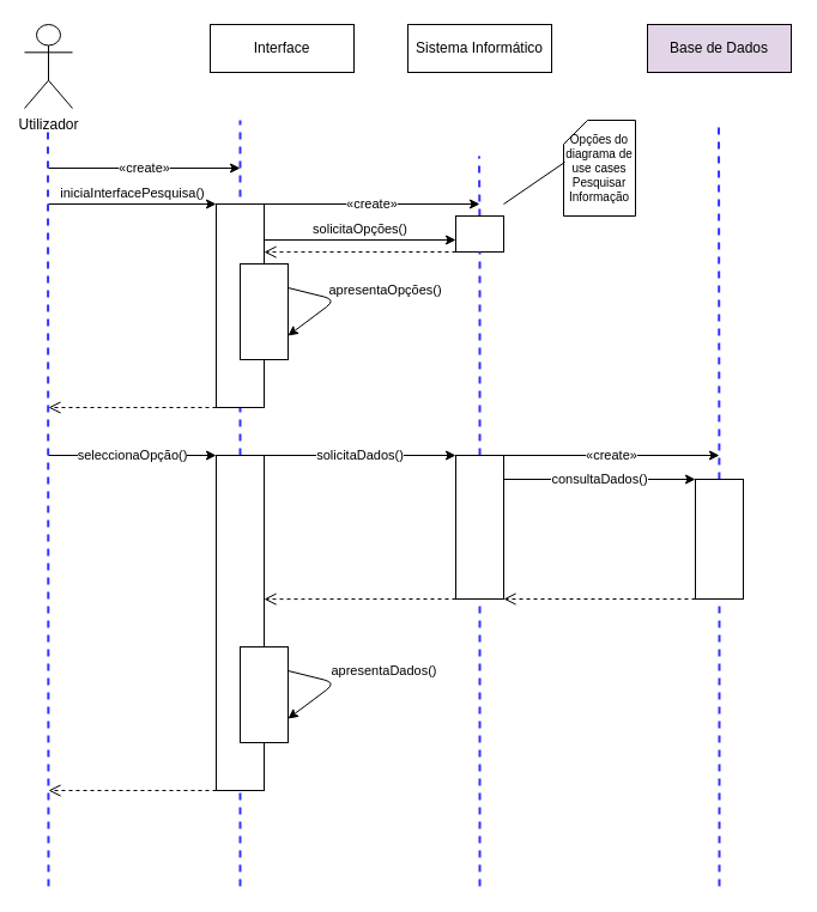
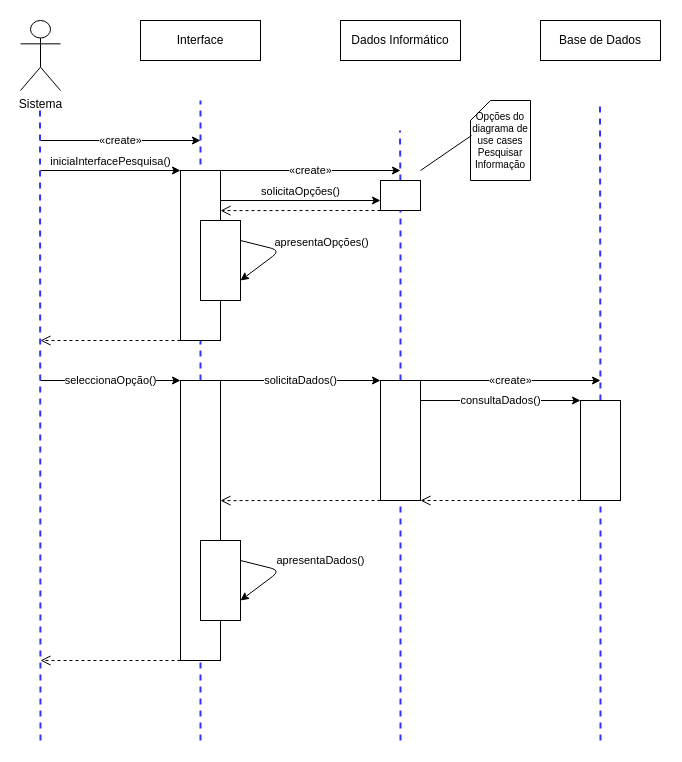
  <mxCell id="0" />
  <mxCell id="1" parent="0" />
- <mxCell id="2" value="Utilizador" style="shape=umlActor;verticalLabelPosition=bottom;verticalAlign=top;html=1;outlineConnect=0;" parent="1" vertex="1"><mxGeometry x="20" y="20" width="40" height="70" as="geometry" /></mxCell>
- <mxCell id="3" value="Interface" style="rounded=0;whiteSpace=wrap;html=1;" parent="1" vertex="1"><mxGeometry x="175" y="20" width="120" height="40" as="geometry" /></mxCell>
- <mxCell id="4" value="Sistema Informático" style="rounded=0;whiteSpace=wrap;html=1;" parent="1" vertex="1"><mxGeometry x="340" y="20" width="120" height="40" as="geometry" /></mxCell>
- <mxCell id="5" value="Base de Dados" style="rounded=0;whiteSpace=wrap;html=1;fillColor=#e1d5e7;" parent="1" vertex="1"><mxGeometry x="540" y="20" width="120" height="40" as="geometry" /></mxCell>
+ <mxCell id="2" value="Sistema" style="shape=umlActor;verticalLabelPosition=bottom;verticalAlign=top;html=1;outlineConnect=0;" parent="1" vertex="1"><mxGeometry x="20" y="20" width="40" height="70" as="geometry" /></mxCell>
+ <mxCell id="3" value="Interface" style="rounded=0;whiteSpace=wrap;html=1;" parent="1" vertex="1"><mxGeometry x="140" y="20" width="120" height="40" as="geometry" /></mxCell>
+ <mxCell id="4" value="Dados Informático" style="rounded=0;whiteSpace=wrap;html=1;" parent="1" vertex="1"><mxGeometry x="340" y="20" width="120" height="40" as="geometry" /></mxCell>
+ <mxCell id="5" value="Base de Dados" style="rounded=0;whiteSpace=wrap;html=1;" parent="1" vertex="1"><mxGeometry x="540" y="20" width="120" height="40" as="geometry" /></mxCell>
  <mxCell id="6" value="" style="endArrow=none;dashed=1;html=1;strokeWidth=2;fillColor=#dae8fc;strokeColor=#3333FF;" parent="1" edge="1"><mxGeometry width="50" height="50" relative="1" as="geometry"><mxPoint x="40" y="740" as="sourcePoint" /><mxPoint x="39.5" y="110" as="targetPoint" /></mxGeometry></mxCell>
  <mxCell id="7" value="" style="endArrow=none;dashed=1;html=1;strokeWidth=2;fillColor=#dae8fc;strokeColor=#3333FF;" parent="1" source="16" edge="1"><mxGeometry width="50" height="50" relative="1" as="geometry"><mxPoint x="200" y="782" as="sourcePoint" /><mxPoint x="200" y="100" as="targetPoint" /></mxGeometry></mxCell>
  <mxCell id="8" value="" style="endArrow=none;dashed=1;html=1;strokeWidth=2;fillColor=#dae8fc;strokeColor=#3333FF;" parent="1" source="14" edge="1"><mxGeometry width="50" height="50" relative="1" as="geometry"><mxPoint x="399.5" y="812" as="sourcePoint" /><mxPoint x="399.5" y="130" as="targetPoint" /></mxGeometry></mxCell>
  <mxCell id="9" value="" style="endArrow=none;dashed=1;html=1;strokeWidth=2;fillColor=#dae8fc;strokeColor=#3333FF;" parent="1" source="20" edge="1"><mxGeometry width="50" height="50" relative="1" as="geometry"><mxPoint x="599.5" y="782" as="sourcePoint" /><mxPoint x="599.5" y="100" as="targetPoint" /></mxGeometry></mxCell>
  <mxCell id="10" value="«create»" style="endArrow=classic;html=1;strokeWidth=1;" parent="1" edge="1"><mxGeometry width="50" height="50" relative="1" as="geometry"><mxPoint x="40" y="140" as="sourcePoint" /><mxPoint x="200" y="140" as="targetPoint" /></mxGeometry></mxCell>
  <mxCell id="11" value="«create»" style="endArrow=classic;html=1;strokeWidth=1;exitX=1;exitY=0;exitDx=0;exitDy=0;" parent="1" source="18" edge="1"><mxGeometry width="50" height="50" relative="1" as="geometry"><mxPoint x="420" y="379" as="sourcePoint" /><mxPoint x="600" y="380" as="targetPoint" /></mxGeometry></mxCell>
  <mxCell id="12" value="«create»" style="endArrow=classic;html=1;strokeWidth=1;" parent="1" edge="1"><mxGeometry width="50" height="50" relative="1" as="geometry"><mxPoint x="220" y="170" as="sourcePoint" /><mxPoint x="400" y="170" as="targetPoint" /></mxGeometry></mxCell>
  <mxCell id="13" value="" style="rounded=0;whiteSpace=wrap;html=1;" parent="1" vertex="1"><mxGeometry x="180" y="170" width="40" height="170" as="geometry" /></mxCell>
  <mxCell id="14" value="" style="rounded=0;whiteSpace=wrap;html=1;" parent="1" vertex="1"><mxGeometry x="380" y="180" width="40" height="30" as="geometry" /></mxCell>
  <mxCell id="15" value="" style="endArrow=none;dashed=1;html=1;strokeWidth=2;fillColor=#dae8fc;strokeColor=#3333FF;" parent="1" source="18" target="14" edge="1"><mxGeometry width="50" height="50" relative="1" as="geometry"><mxPoint x="399.5" y="782" as="sourcePoint" /><mxPoint x="399.5" y="100" as="targetPoint" /></mxGeometry></mxCell>
  <mxCell id="16" value="" style="rounded=0;whiteSpace=wrap;html=1;" parent="1" vertex="1"><mxGeometry x="180" y="380" width="40" height="280" as="geometry" /></mxCell>
  <mxCell id="17" value="" style="endArrow=none;dashed=1;html=1;strokeWidth=2;fillColor=#dae8fc;strokeColor=#3333FF;" parent="1" target="16" edge="1"><mxGeometry width="50" height="50" relative="1" as="geometry"><mxPoint x="200" y="740" as="sourcePoint" /><mxPoint x="200" y="100" as="targetPoint" /></mxGeometry></mxCell>
  <mxCell id="18" value="" style="rounded=0;whiteSpace=wrap;html=1;" parent="1" vertex="1"><mxGeometry x="380" y="380" width="40" height="120" as="geometry" /></mxCell>
  <mxCell id="19" value="" style="endArrow=none;dashed=1;html=1;strokeWidth=2;fillColor=#dae8fc;strokeColor=#3333FF;" parent="1" target="18" edge="1"><mxGeometry width="50" height="50" relative="1" as="geometry"><mxPoint x="400" y="740" as="sourcePoint" /><mxPoint x="399.908" y="340" as="targetPoint" /></mxGeometry></mxCell>
  <mxCell id="20" value="" style="rounded=0;whiteSpace=wrap;html=1;" parent="1" vertex="1"><mxGeometry x="580" y="400" width="40" height="100" as="geometry" /></mxCell>
  <mxCell id="21" value="" style="endArrow=none;dashed=1;html=1;strokeWidth=2;fillColor=#dae8fc;strokeColor=#3333FF;" parent="1" target="20" edge="1"><mxGeometry width="50" height="50" relative="1" as="geometry"><mxPoint x="600" y="740" as="sourcePoint" /><mxPoint x="599.5" y="100" as="targetPoint" /></mxGeometry></mxCell>
  <mxCell id="22" value="" style="endArrow=open;dashed=1;html=1;strokeColor=#000000;strokeWidth=1;endFill=0;endSize=8;startSize=8;exitX=0;exitY=1;exitDx=0;exitDy=0;" parent="1" edge="1"><mxGeometry width="50" height="50" relative="1" as="geometry"><mxPoint x="180" y="340" as="sourcePoint" /><mxPoint x="40" y="340" as="targetPoint" /></mxGeometry></mxCell>
  <mxCell id="23" value="" style="endArrow=open;dashed=1;html=1;strokeColor=#000000;strokeWidth=1;endFill=0;endSize=8;startSize=8;exitX=0;exitY=1;exitDx=0;exitDy=0;" parent="1" edge="1"><mxGeometry width="50" height="50" relative="1" as="geometry"><mxPoint x="180" y="660" as="sourcePoint" /><mxPoint x="40" y="660" as="targetPoint" /></mxGeometry></mxCell>
  <mxCell id="24" value="" style="endArrow=open;dashed=1;html=1;strokeColor=#000000;strokeWidth=1;endFill=0;endSize=8;startSize=8;exitX=0;exitY=1;exitDx=0;exitDy=0;" parent="1" source="20" edge="1"><mxGeometry width="50" height="50" relative="1" as="geometry"><mxPoint x="560" y="500" as="sourcePoint" /><mxPoint x="420" y="500" as="targetPoint" /></mxGeometry></mxCell>
  <mxCell id="25" value="" style="endArrow=open;dashed=1;html=1;strokeColor=#000000;strokeWidth=1;endFill=0;endSize=8;startSize=8;exitX=0;exitY=1;exitDx=0;exitDy=0;entryX=1;entryY=0.429;entryDx=0;entryDy=0;entryPerimeter=0;" parent="1" source="18" target="16" edge="1"><mxGeometry width="50" height="50" relative="1" as="geometry"><mxPoint x="370" y="499" as="sourcePoint" /><mxPoint x="260" y="560" as="targetPoint" /></mxGeometry></mxCell>
  <mxCell id="26" value="" style="rounded=0;whiteSpace=wrap;html=1;" parent="1" vertex="1"><mxGeometry x="200" y="220" width="40" height="80" as="geometry" /></mxCell>
  <mxCell id="27" value="" style="rounded=0;whiteSpace=wrap;html=1;" parent="1" vertex="1"><mxGeometry x="200" y="540" width="40" height="80" as="geometry" /></mxCell>
  <mxCell id="28" value="iniciaInterfacePesquisa()" style="endArrow=classic;html=1;strokeWidth=1;entryX=0;entryY=0;entryDx=0;entryDy=0;verticalAlign=bottom;" parent="1" edge="1"><mxGeometry width="50" height="50" relative="1" as="geometry"><mxPoint x="40" y="170" as="sourcePoint" /><mxPoint x="180" y="170" as="targetPoint" /></mxGeometry></mxCell>
  <mxCell id="29" value="solicitaOpções()" style="endArrow=classic;html=1;strokeWidth=1;verticalAlign=bottom;" parent="1" edge="1"><mxGeometry width="50" height="50" relative="1" as="geometry"><mxPoint x="220" y="200" as="sourcePoint" /><mxPoint x="380" y="200" as="targetPoint" /></mxGeometry></mxCell>
  <mxCell id="30" value="" style="endArrow=open;dashed=1;html=1;strokeColor=#000000;strokeWidth=1;endFill=0;endSize=8;startSize=8;exitX=0;exitY=1;exitDx=0;exitDy=0;entryX=1;entryY=0.429;entryDx=0;entryDy=0;entryPerimeter=0;" parent="1" edge="1"><mxGeometry width="50" height="50" relative="1" as="geometry"><mxPoint x="380" y="210" as="sourcePoint" /><mxPoint x="220" y="210.12" as="targetPoint" /></mxGeometry></mxCell>
  <mxCell id="31" value="apresentaOpções()" style="endArrow=classic;html=1;strokeWidth=1;entryX=1;entryY=0.75;entryDx=0;entryDy=0;exitX=1;exitY=0.25;exitDx=0;exitDy=0;align=center;verticalAlign=top;" parent="1" source="26" target="26" edge="1"><mxGeometry x="0.014" y="-69" width="50" height="50" relative="1" as="geometry"><mxPoint x="240" y="223" as="sourcePoint" /><mxPoint x="240" y="300" as="targetPoint" /><Array as="points"><mxPoint x="280" y="250" /></Array><mxPoint x="86" y="31" as="offset" /></mxGeometry></mxCell>
  <mxCell id="32" value="apresentaDados()" style="endArrow=classic;html=1;strokeWidth=1;entryX=1;entryY=0.75;entryDx=0;entryDy=0;exitX=1;exitY=0.25;exitDx=0;exitDy=0;" parent="1" edge="1"><mxGeometry x="-0.096" y="41" width="50" height="50" relative="1" as="geometry"><mxPoint x="240" y="560" as="sourcePoint" /><mxPoint x="240" y="600" as="targetPoint" /><Array as="points"><mxPoint x="280" y="570" /></Array><mxPoint x="15" y="-43" as="offset" /></mxGeometry></mxCell>
  <mxCell id="33" value="seleccionaOpção()" style="endArrow=classic;html=1;strokeWidth=1;entryX=0;entryY=0;entryDx=0;entryDy=0;" parent="1" edge="1"><mxGeometry width="50" height="50" relative="1" as="geometry"><mxPoint x="40" y="380" as="sourcePoint" /><mxPoint x="180" y="380" as="targetPoint" /></mxGeometry></mxCell>
  <mxCell id="34" value="solicitaDados()" style="endArrow=classic;html=1;strokeWidth=1;" parent="1" edge="1"><mxGeometry width="50" height="50" relative="1" as="geometry"><mxPoint x="220" y="380" as="sourcePoint" /><mxPoint x="380" y="380" as="targetPoint" /></mxGeometry></mxCell>
  <mxCell id="35" value="consultaDados()" style="endArrow=classic;html=1;strokeWidth=1;" parent="1" edge="1"><mxGeometry width="50" height="50" relative="1" as="geometry"><mxPoint x="420" y="400" as="sourcePoint" /><mxPoint x="580" y="400" as="targetPoint" /></mxGeometry></mxCell>
  <mxCell id="36" value="Opções do diagrama de use cases Pesquisar Informação" style="shape=card;whiteSpace=wrap;html=1;size=20;fontSize=10;" parent="1" vertex="1"><mxGeometry x="470" y="100" width="60" height="80" as="geometry" /></mxCell>
  <mxCell id="37" value="" style="endArrow=none;html=1;fontSize=10;" parent="1" edge="1"><mxGeometry width="50" height="50" relative="1" as="geometry"><mxPoint x="420" y="170" as="sourcePoint" /><mxPoint x="471" y="135" as="targetPoint" /></mxGeometry></mxCell>
